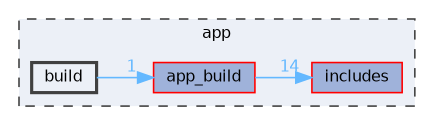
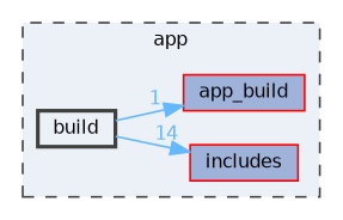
  digraph {
    compound=true
    rankdir=LR
    node [color=red fillcolor="#9fb2da" fontname=Helvetica fontsize=10 shape=box style=filled]
    edge [color=steelblue1 fontcolor=steelblue1 fontname=Helvetica fontsize=10 labeldistance=1.5 labelfontname=Helvetica labelfontsize=10]
    n1 [height=0.2 label=includes width=0.4]
    n2 [height=0.2 label=app_build width=0.4]
    n3 [color=grey25 fillcolor="#ecf0f7" height=0.2 label=build style="filled,bold" width=0.4]
    subgraph cluster_1 {
      bgcolor="#ecf0f7"
      fontname=Helvetica
      fontsize=10
      label=app
      pencolor=grey25
      style="filled,dashed"
      n1
      n2
      n3
    }
-   n2 -> n1 [headlabel=14]
+   n3 -> n1 [headlabel=14]
    n3 -> n2 [headlabel=1]
  }
